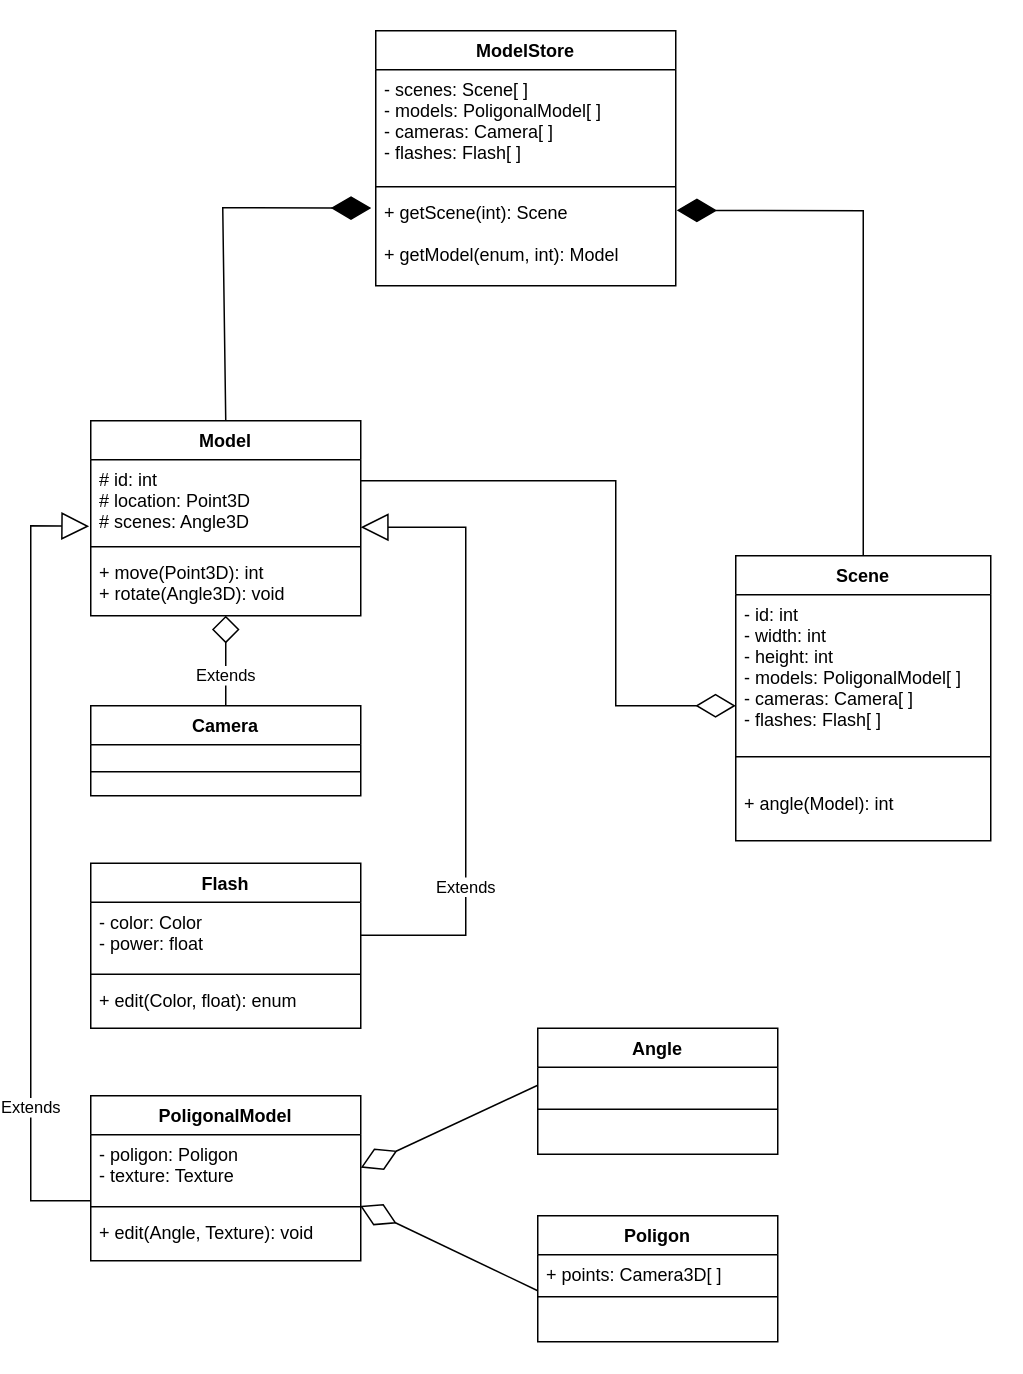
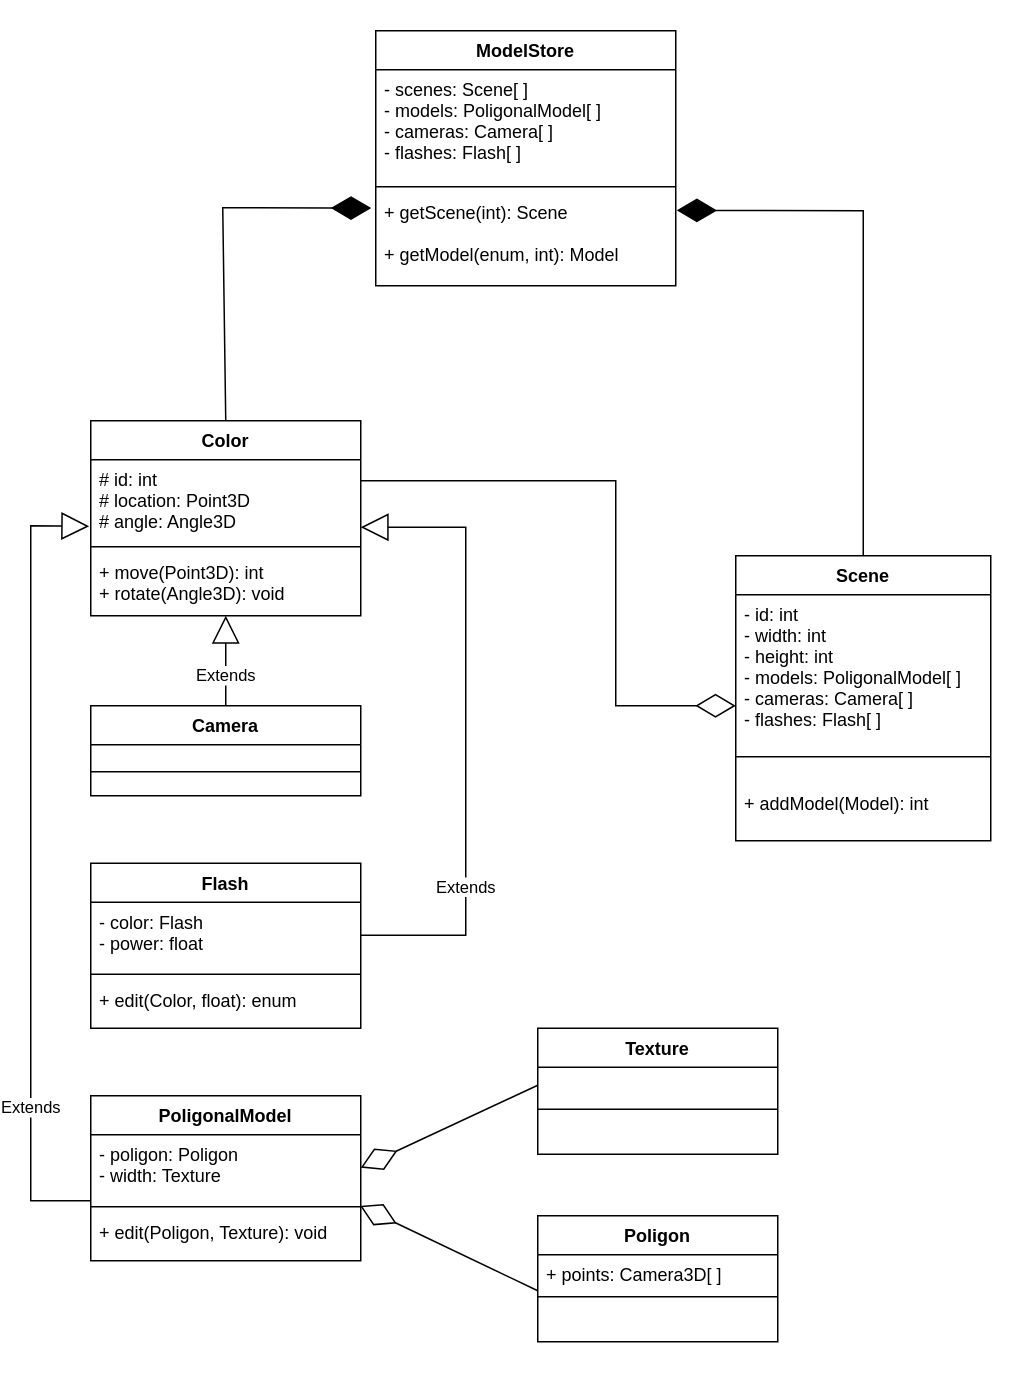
  <mxCell id="0" />
  <mxCell id="1" parent="0" />
  <mxCell id="2" value="ModelStore" style="swimlane;fontStyle=1;align=center;verticalAlign=top;childLayout=stackLayout;horizontal=1;startSize=26;horizontalStack=0;resizeParent=1;resizeParentMax=0;resizeLast=0;collapsible=1;marginBottom=0;" parent="1" vertex="1"><mxGeometry x="250" y="20" width="200" height="170" as="geometry"><mxRectangle x="280" y="130" width="160" height="30" as="alternateBounds" /></mxGeometry></mxCell>
  <mxCell id="3" value="- scenes: Scene[ ]&#10;- models: PoligonalModel[ ]&#10;- cameras: Camera[ ]&#10;- flashes: Flash[ ]&#10;" style="text;strokeColor=none;fillColor=none;align=left;verticalAlign=top;spacingLeft=4;spacingRight=4;overflow=hidden;rotatable=0;points=[[0,0.5],[1,0.5]];portConstraint=eastwest;" parent="2" vertex="1"><mxGeometry y="26" width="200" height="74" as="geometry" /></mxCell>
  <mxCell id="4" value="" style="line;strokeWidth=1;fillColor=none;align=left;verticalAlign=middle;spacingTop=-1;spacingLeft=3;spacingRight=3;rotatable=0;labelPosition=right;points=[];portConstraint=eastwest;strokeColor=inherit;" parent="2" vertex="1"><mxGeometry y="100" width="200" height="8" as="geometry" /></mxCell>
  <mxCell id="5" value="+ getScene(int): Scene&#10;&#10;+ getModel(enum, int): Model" style="text;strokeColor=none;fillColor=none;align=left;verticalAlign=top;spacingLeft=4;spacingRight=4;overflow=hidden;rotatable=0;points=[[0,0.5],[1,0.5]];portConstraint=eastwest;" parent="2" vertex="1"><mxGeometry y="108" width="200" height="62" as="geometry" /></mxCell>
- <mxCell id="6" value="Model" style="swimlane;fontStyle=1;align=center;verticalAlign=top;childLayout=stackLayout;horizontal=1;startSize=26;horizontalStack=0;resizeParent=1;resizeParentMax=0;resizeLast=0;collapsible=1;marginBottom=0;" vertex="1" parent="1"><mxGeometry x="60" y="280" width="180" height="130" as="geometry" /></mxCell>
- <mxCell id="7" value="# id: int&#10;# location: Point3D&#10;# scenes: Angle3D" style="text;strokeColor=none;fillColor=none;align=left;verticalAlign=top;spacingLeft=4;spacingRight=4;overflow=hidden;rotatable=0;points=[[0,0.5],[1,0.5]];portConstraint=eastwest;" vertex="1" parent="6"><mxGeometry y="26" width="180" height="54" as="geometry" /></mxCell>
+ <mxCell id="6" value="Color" style="swimlane;fontStyle=1;align=center;verticalAlign=top;childLayout=stackLayout;horizontal=1;startSize=26;horizontalStack=0;resizeParent=1;resizeParentMax=0;resizeLast=0;collapsible=1;marginBottom=0;" vertex="1" parent="1"><mxGeometry x="60" y="280" width="180" height="130" as="geometry" /></mxCell>
+ <mxCell id="7" value="# id: int&#10;# location: Point3D&#10;# angle: Angle3D" style="text;strokeColor=none;fillColor=none;align=left;verticalAlign=top;spacingLeft=4;spacingRight=4;overflow=hidden;rotatable=0;points=[[0,0.5],[1,0.5]];portConstraint=eastwest;" vertex="1" parent="6"><mxGeometry y="26" width="180" height="54" as="geometry" /></mxCell>
  <mxCell id="8" value="" style="line;strokeWidth=1;fillColor=none;align=left;verticalAlign=middle;spacingTop=-1;spacingLeft=3;spacingRight=3;rotatable=0;labelPosition=right;points=[];portConstraint=eastwest;strokeColor=inherit;" vertex="1" parent="6"><mxGeometry y="80" width="180" height="8" as="geometry" /></mxCell>
  <mxCell id="9" value="+ move(Point3D): int&#10;+ rotate(Angle3D): void&#10;" style="text;strokeColor=none;fillColor=none;align=left;verticalAlign=top;spacingLeft=4;spacingRight=4;overflow=hidden;rotatable=0;points=[[0,0.5],[1,0.5]];portConstraint=eastwest;" vertex="1" parent="6"><mxGeometry y="88" width="180" height="42" as="geometry" /></mxCell>
  <mxCell id="10" value="Camera" style="swimlane;fontStyle=1;align=center;verticalAlign=top;childLayout=stackLayout;horizontal=1;startSize=26;horizontalStack=0;resizeParent=1;resizeParentMax=0;resizeLast=0;collapsible=1;marginBottom=0;" vertex="1" parent="1"><mxGeometry x="60" y="470" width="180" height="60" as="geometry" /></mxCell>
  <mxCell id="11" value=" " style="text;strokeColor=none;fillColor=none;align=left;verticalAlign=top;spacingLeft=4;spacingRight=4;overflow=hidden;rotatable=0;points=[[0,0.5],[1,0.5]];portConstraint=eastwest;" vertex="1" parent="10"><mxGeometry y="26" width="180" height="14" as="geometry" /></mxCell>
  <mxCell id="12" value="" style="line;strokeWidth=1;fillColor=none;align=left;verticalAlign=middle;spacingTop=-1;spacingLeft=3;spacingRight=3;rotatable=0;labelPosition=right;points=[];portConstraint=eastwest;strokeColor=inherit;" vertex="1" parent="10"><mxGeometry y="40" width="180" height="8" as="geometry" /></mxCell>
  <mxCell id="13" value=" " style="text;strokeColor=none;fillColor=none;align=left;verticalAlign=top;spacingLeft=4;spacingRight=4;overflow=hidden;rotatable=0;points=[[0,0.5],[1,0.5]];portConstraint=eastwest;" vertex="1" parent="10"><mxGeometry y="48" width="180" height="12" as="geometry" /></mxCell>
  <mxCell id="14" value="Flash" style="swimlane;fontStyle=1;align=center;verticalAlign=top;childLayout=stackLayout;horizontal=1;startSize=26;horizontalStack=0;resizeParent=1;resizeParentMax=0;resizeLast=0;collapsible=1;marginBottom=0;" vertex="1" parent="1"><mxGeometry x="60" y="575" width="180" height="110" as="geometry" /></mxCell>
- <mxCell id="15" value="- color: Color&#10;- power: float" style="text;strokeColor=none;fillColor=none;align=left;verticalAlign=top;spacingLeft=4;spacingRight=4;overflow=hidden;rotatable=0;points=[[0,0.5],[1,0.5]];portConstraint=eastwest;" vertex="1" parent="14"><mxGeometry y="26" width="180" height="44" as="geometry" /></mxCell>
+ <mxCell id="15" value="- color: Flash&#10;- power: float" style="text;strokeColor=none;fillColor=none;align=left;verticalAlign=top;spacingLeft=4;spacingRight=4;overflow=hidden;rotatable=0;points=[[0,0.5],[1,0.5]];portConstraint=eastwest;" vertex="1" parent="14"><mxGeometry y="26" width="180" height="44" as="geometry" /></mxCell>
  <mxCell id="16" value="" style="line;strokeWidth=1;fillColor=none;align=left;verticalAlign=middle;spacingTop=-1;spacingLeft=3;spacingRight=3;rotatable=0;labelPosition=right;points=[];portConstraint=eastwest;strokeColor=inherit;" vertex="1" parent="14"><mxGeometry y="70" width="180" height="8" as="geometry" /></mxCell>
  <mxCell id="17" value="+ edit(Color, float): enum" style="text;strokeColor=none;fillColor=none;align=left;verticalAlign=top;spacingLeft=4;spacingRight=4;overflow=hidden;rotatable=0;points=[[0,0.5],[1,0.5]];portConstraint=eastwest;" vertex="1" parent="14"><mxGeometry y="78" width="180" height="32" as="geometry" /></mxCell>
  <mxCell id="18" value="PoligonalModel" style="swimlane;fontStyle=1;align=center;verticalAlign=top;childLayout=stackLayout;horizontal=1;startSize=26;horizontalStack=0;resizeParent=1;resizeParentMax=0;resizeLast=0;collapsible=1;marginBottom=0;" vertex="1" parent="1"><mxGeometry x="60" y="730" width="180" height="110" as="geometry" /></mxCell>
- <mxCell id="19" value="- poligon: Poligon&#10;- texture: Texture" style="text;strokeColor=none;fillColor=none;align=left;verticalAlign=top;spacingLeft=4;spacingRight=4;overflow=hidden;rotatable=0;points=[[0,0.5],[1,0.5]];portConstraint=eastwest;" vertex="1" parent="18"><mxGeometry y="26" width="180" height="44" as="geometry" /></mxCell>
+ <mxCell id="19" value="- poligon: Poligon&#10;- width: Texture" style="text;strokeColor=none;fillColor=none;align=left;verticalAlign=top;spacingLeft=4;spacingRight=4;overflow=hidden;rotatable=0;points=[[0,0.5],[1,0.5]];portConstraint=eastwest;" vertex="1" parent="18"><mxGeometry y="26" width="180" height="44" as="geometry" /></mxCell>
  <mxCell id="20" value="" style="line;strokeWidth=1;fillColor=none;align=left;verticalAlign=middle;spacingTop=-1;spacingLeft=3;spacingRight=3;rotatable=0;labelPosition=right;points=[];portConstraint=eastwest;strokeColor=inherit;" vertex="1" parent="18"><mxGeometry y="70" width="180" height="8" as="geometry" /></mxCell>
- <mxCell id="21" value="+ edit(Angle, Texture): void" style="text;strokeColor=none;fillColor=none;align=left;verticalAlign=top;spacingLeft=4;spacingRight=4;overflow=hidden;rotatable=0;points=[[0,0.5],[1,0.5]];portConstraint=eastwest;" vertex="1" parent="18"><mxGeometry y="78" width="180" height="32" as="geometry" /></mxCell>
- <mxCell id="22" value="Extends" style="endArrow=diamond;endSize=16;endFill=0;html=1;rounded=0;exitX=0.5;exitY=0;exitDx=0;exitDy=0;" edge="1" parent="1" source="10" target="9"><mxGeometry x="-0.333" width="160" relative="1" as="geometry"><mxPoint x="210" y="410" as="sourcePoint" /><mxPoint x="370" y="410" as="targetPoint" /><mxPoint as="offset" /></mxGeometry></mxCell>
+ <mxCell id="21" value="+ edit(Poligon, Texture): void" style="text;strokeColor=none;fillColor=none;align=left;verticalAlign=top;spacingLeft=4;spacingRight=4;overflow=hidden;rotatable=0;points=[[0,0.5],[1,0.5]];portConstraint=eastwest;" vertex="1" parent="18"><mxGeometry y="78" width="180" height="32" as="geometry" /></mxCell>
+ <mxCell id="22" value="Extends" style="endArrow=block;endSize=16;endFill=0;html=1;rounded=0;exitX=0.5;exitY=0;exitDx=0;exitDy=0;" edge="1" parent="1" source="10" target="9"><mxGeometry x="-0.333" width="160" relative="1" as="geometry"><mxPoint x="210" y="410" as="sourcePoint" /><mxPoint x="370" y="410" as="targetPoint" /><mxPoint as="offset" /></mxGeometry></mxCell>
  <mxCell id="23" value="Extends" style="endArrow=block;endSize=16;endFill=0;html=1;rounded=0;exitX=1;exitY=0.5;exitDx=0;exitDy=0;" edge="1" parent="1" source="15"><mxGeometry x="-0.505" width="160" relative="1" as="geometry"><mxPoint x="30" y="630" as="sourcePoint" /><mxPoint x="240" y="351" as="targetPoint" /><mxPoint as="offset" /><Array as="points"><mxPoint x="310" y="623" /><mxPoint x="310" y="351" /></Array></mxGeometry></mxCell>
  <mxCell id="24" value="Extends" style="endArrow=block;endSize=16;endFill=0;html=1;rounded=0;entryX=-0.006;entryY=0.821;entryDx=0;entryDy=0;entryPerimeter=0;" edge="1" parent="1" target="7"><mxGeometry x="-0.615" width="160" relative="1" as="geometry"><mxPoint x="60" y="800" as="sourcePoint" /><mxPoint x="20" y="330" as="targetPoint" /><mxPoint as="offset" /><Array as="points"><mxPoint x="20" y="800" /><mxPoint x="20" y="350" /></Array></mxGeometry></mxCell>
  <mxCell id="25" value="Scene" style="swimlane;fontStyle=1;align=center;verticalAlign=top;childLayout=stackLayout;horizontal=1;startSize=26;horizontalStack=0;resizeParent=1;resizeParentMax=0;resizeLast=0;collapsible=1;marginBottom=0;" vertex="1" parent="1"><mxGeometry x="490" y="370" width="170" height="190" as="geometry" /></mxCell>
  <mxCell id="26" value="- id: int&#10;- width: int&#10;- height: int&#10;- models: PoligonalModel[ ]&#10;- cameras: Camera[ ]&#10;- flashes: Flash[ ]&#10;&#10;" style="text;strokeColor=none;fillColor=none;align=left;verticalAlign=top;spacingLeft=4;spacingRight=4;overflow=hidden;rotatable=0;points=[[0,0.5],[1,0.5]];portConstraint=eastwest;" vertex="1" parent="25"><mxGeometry y="26" width="170" height="104" as="geometry" /></mxCell>
  <mxCell id="27" value="" style="line;strokeWidth=1;fillColor=none;align=left;verticalAlign=middle;spacingTop=-1;spacingLeft=3;spacingRight=3;rotatable=0;labelPosition=right;points=[];portConstraint=eastwest;strokeColor=inherit;" vertex="1" parent="25"><mxGeometry y="130" width="170" height="8" as="geometry" /></mxCell>
- <mxCell id="28" value="&#10;+ angle(Model): int" style="text;strokeColor=none;fillColor=none;align=left;verticalAlign=top;spacingLeft=4;spacingRight=4;overflow=hidden;rotatable=0;points=[[0,0.5],[1,0.5]];portConstraint=eastwest;" vertex="1" parent="25"><mxGeometry y="138" width="170" height="52" as="geometry" /></mxCell>
+ <mxCell id="28" value="&#10;+ addModel(Model): int" style="text;strokeColor=none;fillColor=none;align=left;verticalAlign=top;spacingLeft=4;spacingRight=4;overflow=hidden;rotatable=0;points=[[0,0.5],[1,0.5]];portConstraint=eastwest;" vertex="1" parent="25"><mxGeometry y="138" width="170" height="52" as="geometry" /></mxCell>
  <mxCell id="29" value="" style="endArrow=diamondThin;endFill=1;endSize=24;html=1;rounded=0;entryX=1.003;entryY=0.189;entryDx=0;entryDy=0;entryPerimeter=0;exitX=0.5;exitY=0;exitDx=0;exitDy=0;" edge="1" parent="1" source="25" target="5"><mxGeometry width="160" relative="1" as="geometry"><mxPoint x="330" y="220" as="sourcePoint" /><mxPoint x="490" y="220" as="targetPoint" /><Array as="points"><mxPoint x="575" y="140" /></Array></mxGeometry></mxCell>
  <mxCell id="30" value="" style="endArrow=diamondThin;endFill=1;endSize=24;html=1;rounded=0;exitX=0.5;exitY=0;exitDx=0;exitDy=0;entryX=-0.015;entryY=0.165;entryDx=0;entryDy=0;entryPerimeter=0;" edge="1" parent="1" source="6" target="5"><mxGeometry width="160" relative="1" as="geometry"><mxPoint x="330" y="190" as="sourcePoint" /><mxPoint x="490" y="190" as="targetPoint" /><Array as="points"><mxPoint x="148" y="138" /></Array></mxGeometry></mxCell>
  <mxCell id="31" value="" style="endArrow=diamondThin;endFill=0;endSize=24;html=1;rounded=0;" edge="1" parent="1"><mxGeometry width="160" relative="1" as="geometry"><mxPoint x="240" y="320" as="sourcePoint" /><mxPoint x="490" y="470" as="targetPoint" /><Array as="points"><mxPoint x="410" y="320" /><mxPoint x="410" y="470" /></Array></mxGeometry></mxCell>
- <mxCell id="32" value="Angle" style="swimlane;fontStyle=1;align=center;verticalAlign=top;childLayout=stackLayout;horizontal=1;startSize=26;horizontalStack=0;resizeParent=1;resizeParentMax=0;resizeLast=0;collapsible=1;marginBottom=0;" vertex="1" parent="1"><mxGeometry x="358" y="685" width="160" height="84" as="geometry" /></mxCell>
+ <mxCell id="32" value="Texture" style="swimlane;fontStyle=1;align=center;verticalAlign=top;childLayout=stackLayout;horizontal=1;startSize=26;horizontalStack=0;resizeParent=1;resizeParentMax=0;resizeLast=0;collapsible=1;marginBottom=0;" vertex="1" parent="1"><mxGeometry x="358" y="685" width="160" height="84" as="geometry" /></mxCell>
  <mxCell id="33" value=" " style="text;strokeColor=none;fillColor=none;align=left;verticalAlign=top;spacingLeft=4;spacingRight=4;overflow=hidden;rotatable=0;points=[[0,0.5],[1,0.5]];portConstraint=eastwest;" vertex="1" parent="32"><mxGeometry y="26" width="160" height="24" as="geometry" /></mxCell>
  <mxCell id="34" value="" style="line;strokeWidth=1;fillColor=none;align=left;verticalAlign=middle;spacingTop=-1;spacingLeft=3;spacingRight=3;rotatable=0;labelPosition=right;points=[];portConstraint=eastwest;strokeColor=inherit;" vertex="1" parent="32"><mxGeometry y="50" width="160" height="8" as="geometry" /></mxCell>
  <mxCell id="35" value=" " style="text;strokeColor=none;fillColor=none;align=left;verticalAlign=top;spacingLeft=4;spacingRight=4;overflow=hidden;rotatable=0;points=[[0,0.5],[1,0.5]];portConstraint=eastwest;" vertex="1" parent="32"><mxGeometry y="58" width="160" height="26" as="geometry" /></mxCell>
  <mxCell id="36" value="Poligon" style="swimlane;fontStyle=1;align=center;verticalAlign=top;childLayout=stackLayout;horizontal=1;startSize=26;horizontalStack=0;resizeParent=1;resizeParentMax=0;resizeLast=0;collapsible=1;marginBottom=0;" vertex="1" parent="1"><mxGeometry x="358" y="810" width="160" height="84" as="geometry" /></mxCell>
  <mxCell id="37" value="+ points: Camera3D[ ]" style="text;strokeColor=none;fillColor=none;align=left;verticalAlign=top;spacingLeft=4;spacingRight=4;overflow=hidden;rotatable=0;points=[[0,0.5],[1,0.5]];portConstraint=eastwest;" vertex="1" parent="36"><mxGeometry y="26" width="160" height="24" as="geometry" /></mxCell>
  <mxCell id="38" value="" style="line;strokeWidth=1;fillColor=none;align=left;verticalAlign=middle;spacingTop=-1;spacingLeft=3;spacingRight=3;rotatable=0;labelPosition=right;points=[];portConstraint=eastwest;strokeColor=inherit;" vertex="1" parent="36"><mxGeometry y="50" width="160" height="8" as="geometry" /></mxCell>
  <mxCell id="39" value=" " style="text;strokeColor=none;fillColor=none;align=left;verticalAlign=top;spacingLeft=4;spacingRight=4;overflow=hidden;rotatable=0;points=[[0,0.5],[1,0.5]];portConstraint=eastwest;" vertex="1" parent="36"><mxGeometry y="58" width="160" height="26" as="geometry" /></mxCell>
  <mxCell id="40" value="" style="endArrow=diamondThin;endFill=0;endSize=24;html=1;rounded=0;entryX=1;entryY=0.5;entryDx=0;entryDy=0;exitX=0;exitY=0.5;exitDx=0;exitDy=0;" edge="1" parent="1" source="33" target="19"><mxGeometry width="160" relative="1" as="geometry"><mxPoint x="308" y="740" as="sourcePoint" /><mxPoint x="248" y="730" as="targetPoint" /></mxGeometry></mxCell>
  <mxCell id="41" value="" style="endArrow=diamondThin;endFill=0;endSize=24;html=1;rounded=0;entryX=0.998;entryY=0.433;entryDx=0;entryDy=0;entryPerimeter=0;" edge="1" parent="1" target="20"><mxGeometry width="160" relative="1" as="geometry"><mxPoint x="358" y="860" as="sourcePoint" /><mxPoint x="250" y="788" as="targetPoint" /></mxGeometry></mxCell>
